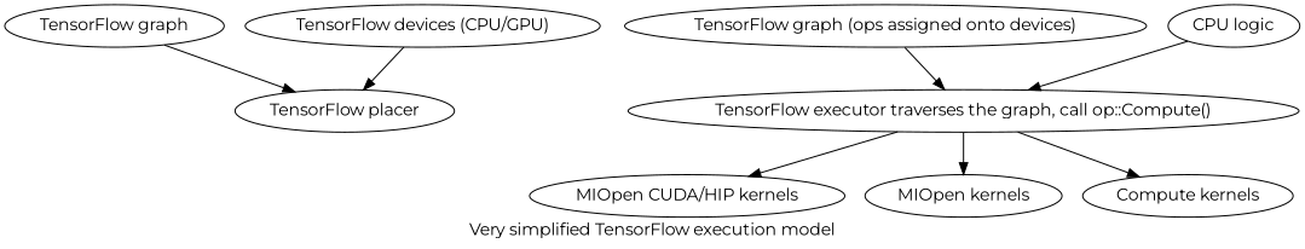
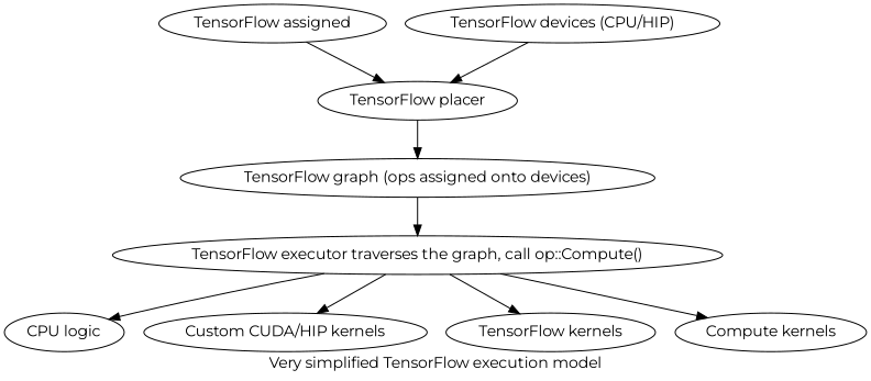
  digraph {
    fontname=Montserrat
    label="Very simplified TensorFlow execution model"
    node [fontname=Montserrat]
    edge [fontname=Montserrat]
-   n1 [label="TensorFlow graph"]
+   n1 [label="TensorFlow assigned"]
    n2 [label="TensorFlow placer"]
    n3 [label="TensorFlow graph (ops assigned onto devices)"]
-   n4 [label="TensorFlow devices (CPU/GPU)"]
+   n4 [label="TensorFlow devices (CPU/HIP)"]
    n5 [label="TensorFlow executor traverses the graph, call op::Compute()"]
    n6 [label="CPU logic"]
-   n7 [label="MIOpen CUDA/HIP kernels"]
-   n8 [label="MIOpen kernels"]
+   n7 [label="Custom CUDA/HIP kernels"]
+   n8 [label="TensorFlow kernels"]
    n9 [label="Compute kernels"]
    n1 -> n2
+   n2 -> n3
    n3 -> n5
    n4 -> n2
-   n6 -> n5
+   n5 -> n6
    n5 -> n7
    n5 -> n8
    n5 -> n9
  }
